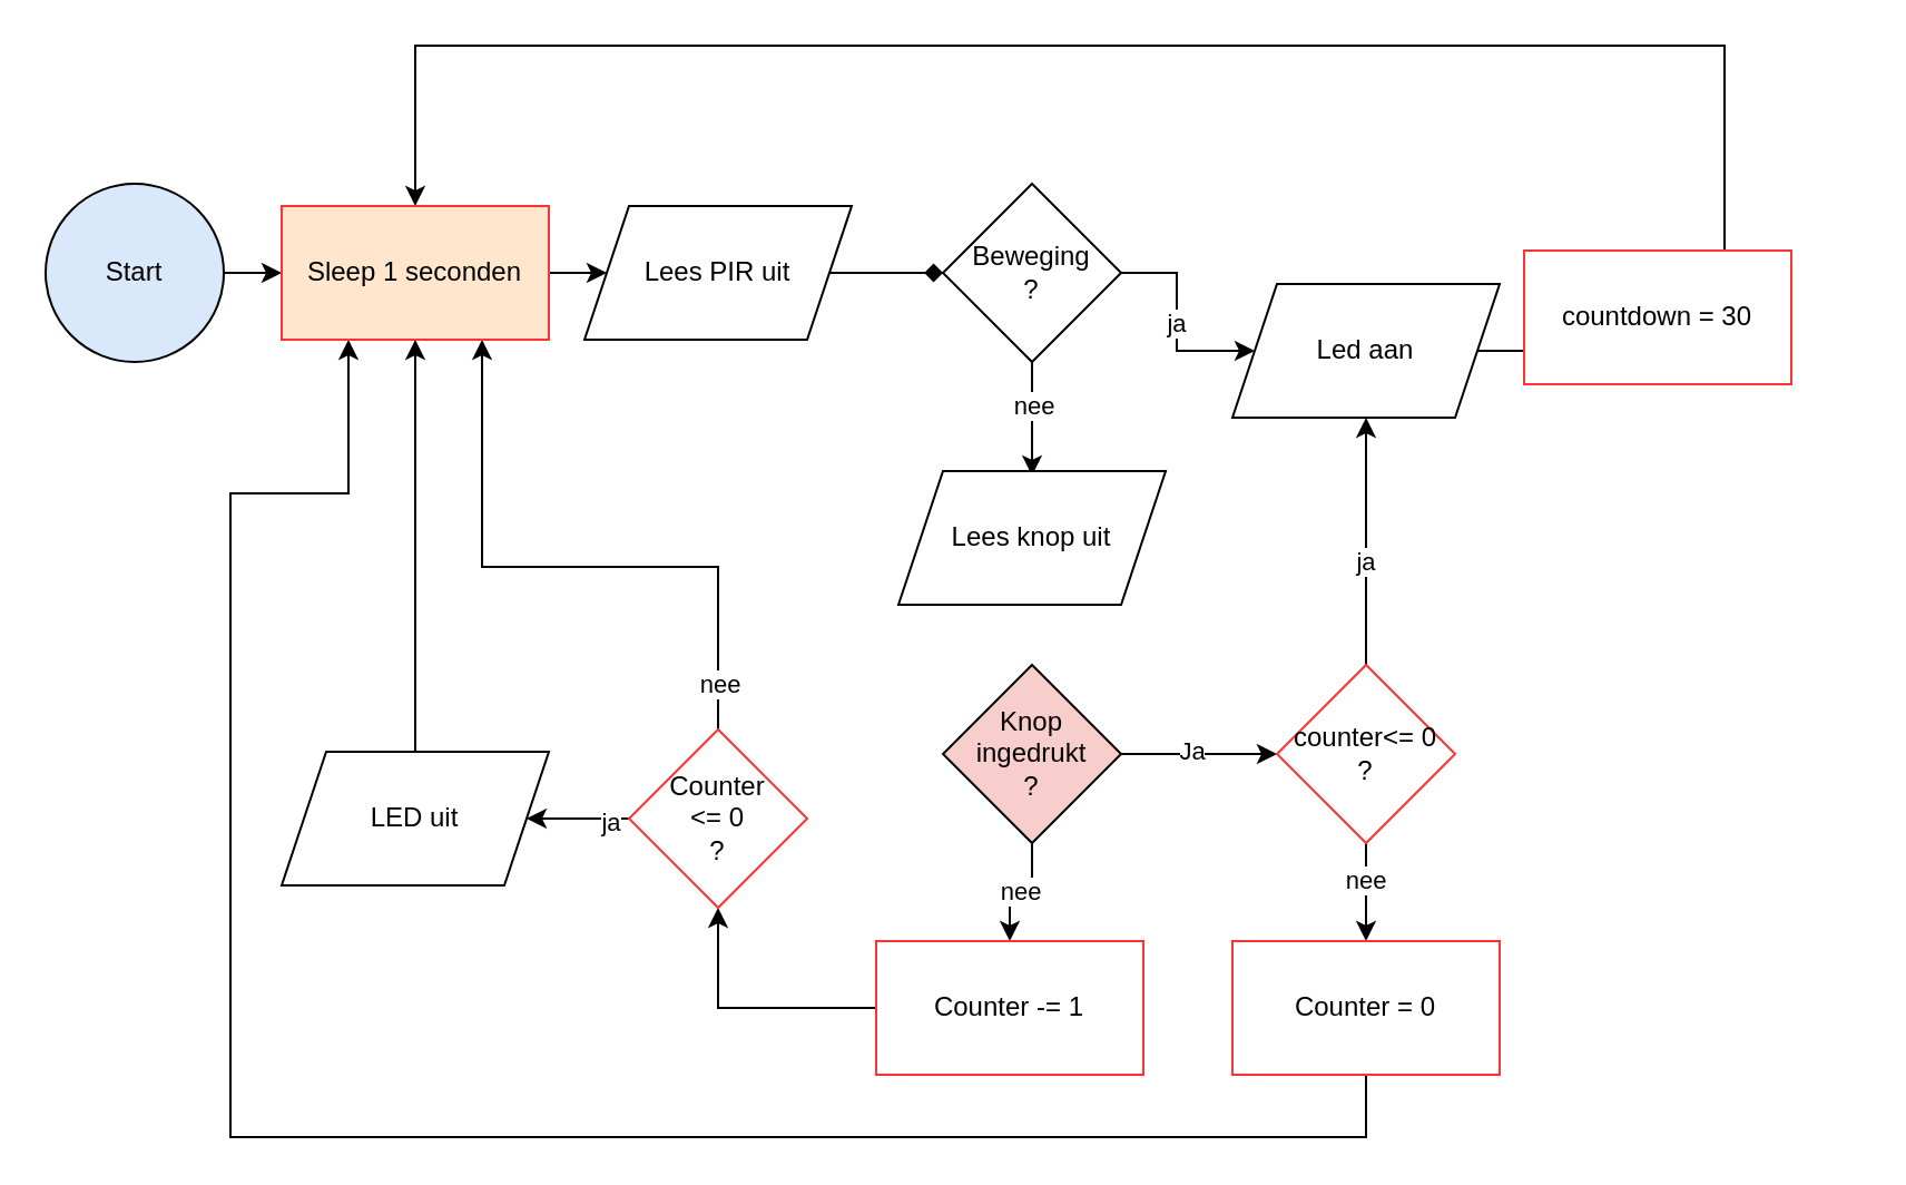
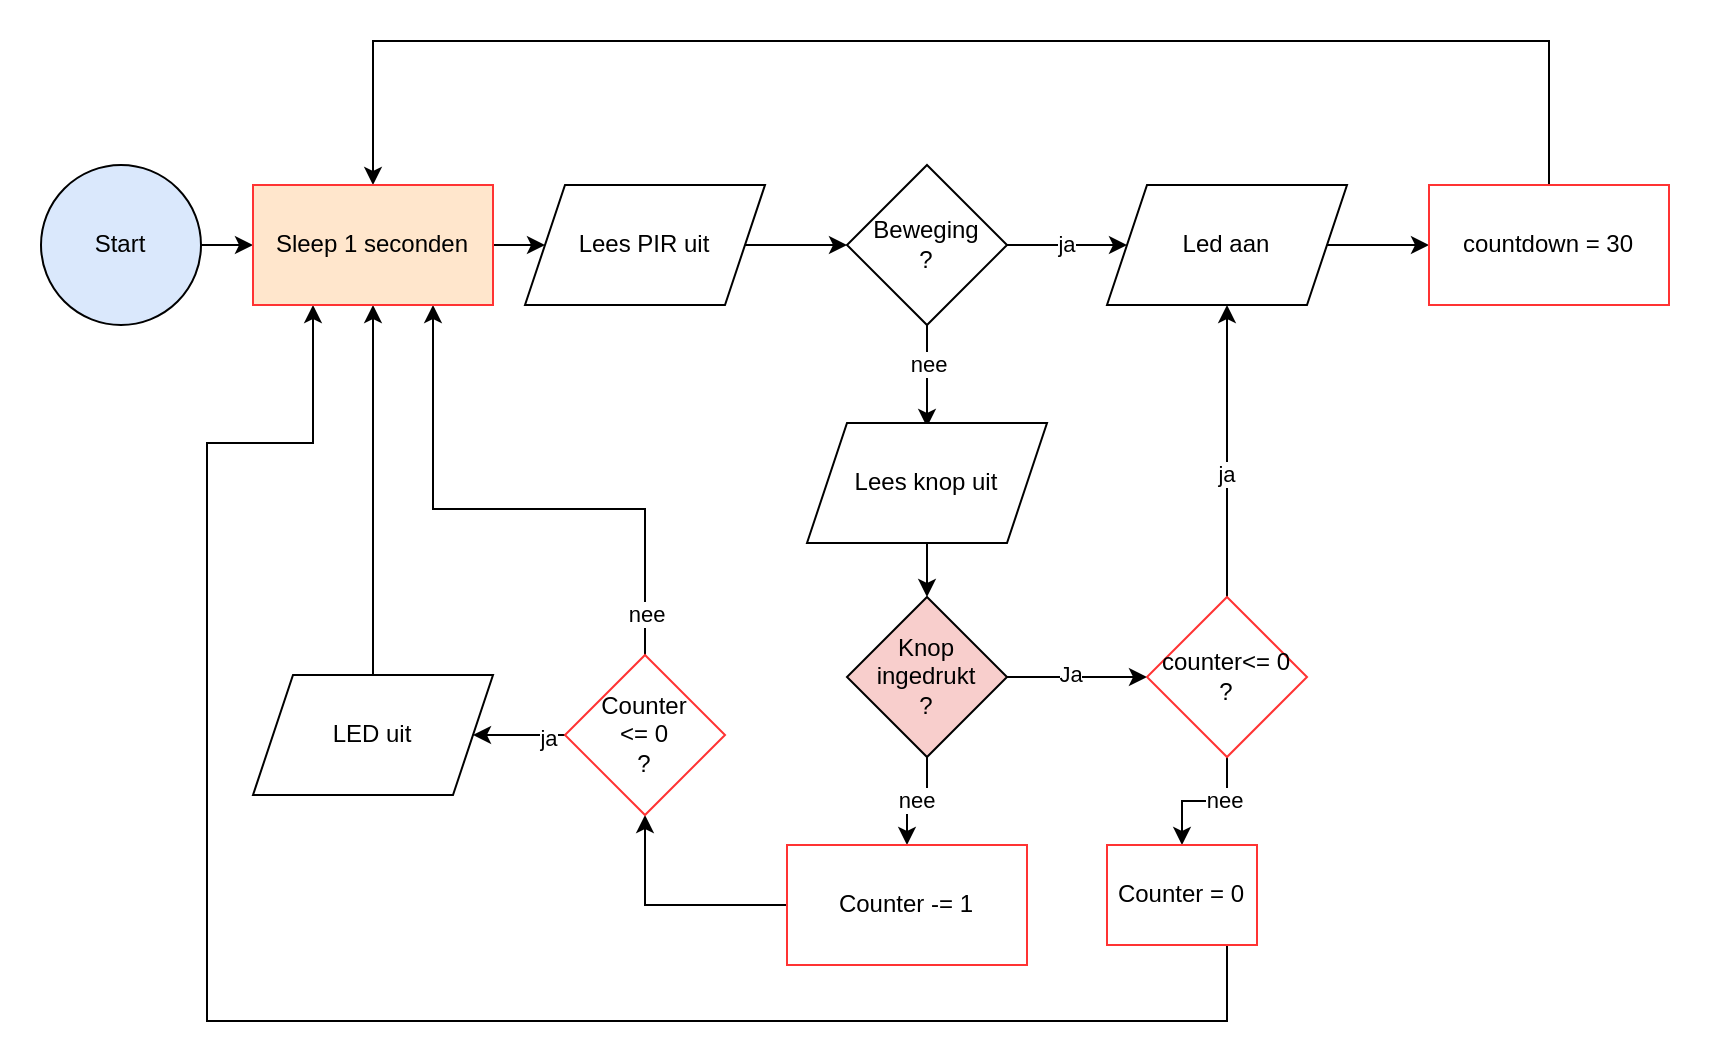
  <mxCell id="0" />
  <mxCell id="1" parent="0" />
  <mxCell id="2" value="" style="edgeStyle=orthogonalEdgeStyle;rounded=0;orthogonalLoop=1;jettySize=auto;html=1;" parent="1" source="3" target="37" edge="1"><mxGeometry relative="1" as="geometry" /></mxCell>
  <mxCell id="3" value="Start" style="ellipse;whiteSpace=wrap;html=1;aspect=fixed;fillColor=#dae8fc;" parent="1" vertex="1"><mxGeometry x="20" y="82" width="80" height="80" as="geometry" /></mxCell>
- <mxCell id="4" value="" style="edgeStyle=orthogonalEdgeStyle;rounded=0;orthogonalLoop=1;jettySize=auto;html=1;endArrow=diamond;" parent="1" source="5" target="9" edge="1"><mxGeometry relative="1" as="geometry" /></mxCell>
+ <mxCell id="4" value="" style="edgeStyle=orthogonalEdgeStyle;rounded=0;orthogonalLoop=1;jettySize=auto;html=1;" parent="1" source="5" target="9" edge="1"><mxGeometry relative="1" as="geometry" /></mxCell>
  <mxCell id="5" value="Lees PIR uit" style="shape=parallelogram;perimeter=parallelogramPerimeter;whiteSpace=wrap;html=1;fixedSize=1;" parent="1" vertex="1"><mxGeometry x="262" y="92" width="120" height="60" as="geometry" /></mxCell>
  <mxCell id="6" value="" style="edgeStyle=orthogonalEdgeStyle;rounded=0;orthogonalLoop=1;jettySize=auto;html=1;" parent="1" source="9" edge="1"><mxGeometry relative="1" as="geometry"><mxPoint x="463" y="213" as="targetPoint" /></mxGeometry></mxCell>
  <mxCell id="7" value="nee" style="edgeLabel;html=1;align=center;verticalAlign=middle;resizable=0;points=[];" parent="6" vertex="1" connectable="0"><mxGeometry x="-0.275" relative="1" as="geometry"><mxPoint as="offset" /></mxGeometry></mxCell>
  <mxCell id="8" value="ja" style="edgeStyle=orthogonalEdgeStyle;rounded=0;orthogonalLoop=1;jettySize=auto;html=1;" parent="1" source="9" target="11" edge="1"><mxGeometry relative="1" as="geometry" /></mxCell>
  <mxCell id="9" value="Beweging&lt;br&gt;?" style="rhombus;whiteSpace=wrap;html=1;" parent="1" vertex="1"><mxGeometry x="423" y="82" width="80" height="80" as="geometry" /></mxCell>
  <mxCell id="10" value="" style="edgeStyle=orthogonalEdgeStyle;rounded=0;orthogonalLoop=1;jettySize=auto;html=1;" parent="1" source="11" target="13" edge="1"><mxGeometry relative="1" as="geometry" /></mxCell>
- <mxCell id="11" value="Led aan" style="shape=parallelogram;perimeter=parallelogramPerimeter;whiteSpace=wrap;html=1;fixedSize=1;" parent="1" vertex="1"><mxGeometry x="553" y="127" width="120" height="60" as="geometry" /></mxCell>
+ <mxCell id="11" value="Led aan" style="shape=parallelogram;perimeter=parallelogramPerimeter;whiteSpace=wrap;html=1;fixedSize=1;" parent="1" vertex="1"><mxGeometry x="553" y="92" width="120" height="60" as="geometry" /></mxCell>
  <mxCell id="12" style="edgeStyle=orthogonalEdgeStyle;rounded=0;orthogonalLoop=1;jettySize=auto;html=1;entryX=0.5;entryY=0;entryDx=0;entryDy=0;" parent="1" source="13" target="37" edge="1"><mxGeometry relative="1" as="geometry"><Array as="points"><mxPoint x="774" y="20" /><mxPoint x="186" y="20" /></Array></mxGeometry></mxCell>
- <mxCell id="13" value="countdown = 30" style="rounded=0;whiteSpace=wrap;html=1;strokeColor=#FF3333;" parent="1" vertex="1"><mxGeometry x="684" y="112" width="120" height="60" as="geometry" /></mxCell>
+ <mxCell id="13" value="countdown = 30" style="rounded=0;whiteSpace=wrap;html=1;strokeColor=#FF3333;" parent="1" vertex="1"><mxGeometry x="714" y="92" width="120" height="60" as="geometry" /></mxCell>
+ <mxCell id="14" value="" style="edgeStyle=orthogonalEdgeStyle;rounded=0;orthogonalLoop=1;jettySize=auto;html=1;" parent="1" source="15" target="19" edge="1"><mxGeometry relative="1" as="geometry" /></mxCell>
  <mxCell id="15" value="Lees knop uit" style="shape=parallelogram;perimeter=parallelogramPerimeter;whiteSpace=wrap;html=1;fixedSize=1;" parent="1" vertex="1"><mxGeometry x="403" y="211" width="120" height="60" as="geometry" /></mxCell>
  <mxCell id="16" value="" style="edgeStyle=orthogonalEdgeStyle;rounded=0;orthogonalLoop=1;jettySize=auto;html=1;" parent="1" source="19" target="24" edge="1"><mxGeometry relative="1" as="geometry" /></mxCell>
  <mxCell id="17" value="Ja" style="edgeLabel;html=1;align=center;verticalAlign=middle;resizable=0;points=[];" parent="16" vertex="1" connectable="0"><mxGeometry x="-0.116" y="2" relative="1" as="geometry"><mxPoint as="offset" /></mxGeometry></mxCell>
  <mxCell id="18" value="nee" style="edgeStyle=orthogonalEdgeStyle;rounded=0;orthogonalLoop=1;jettySize=auto;html=1;" parent="1" source="19" target="28" edge="1"><mxGeometry relative="1" as="geometry" /></mxCell>
  <mxCell id="19" value="Knop ingedrukt&lt;br&gt;?" style="rhombus;whiteSpace=wrap;html=1;fillColor=#f8cecc;" parent="1" vertex="1"><mxGeometry x="423" y="298" width="80" height="80" as="geometry" /></mxCell>
  <mxCell id="20" style="edgeStyle=orthogonalEdgeStyle;rounded=0;orthogonalLoop=1;jettySize=auto;html=1;" parent="1" source="24" target="11" edge="1"><mxGeometry relative="1" as="geometry" /></mxCell>
  <mxCell id="21" value="ja" style="edgeLabel;html=1;align=center;verticalAlign=middle;resizable=0;points=[];" parent="20" vertex="1" connectable="0"><mxGeometry x="-0.147" y="1" relative="1" as="geometry"><mxPoint as="offset" /></mxGeometry></mxCell>
  <mxCell id="22" value="" style="edgeStyle=orthogonalEdgeStyle;rounded=0;orthogonalLoop=1;jettySize=auto;html=1;" parent="1" source="24" target="26" edge="1"><mxGeometry relative="1" as="geometry" /></mxCell>
  <mxCell id="23" value="nee" style="edgeLabel;html=1;align=center;verticalAlign=middle;resizable=0;points=[];" parent="22" vertex="1" connectable="0"><mxGeometry x="-0.278" y="-1" relative="1" as="geometry"><mxPoint as="offset" /></mxGeometry></mxCell>
  <mxCell id="24" value="counter&amp;lt;= 0&lt;br&gt;?" style="rhombus;whiteSpace=wrap;html=1;strokeColor=#FF3333;" parent="1" vertex="1"><mxGeometry x="573" y="298" width="80" height="80" as="geometry" /></mxCell>
  <mxCell id="25" style="edgeStyle=orthogonalEdgeStyle;rounded=0;orthogonalLoop=1;jettySize=auto;html=1;entryX=0.25;entryY=1;entryDx=0;entryDy=0;" parent="1" source="26" target="37" edge="1"><mxGeometry relative="1" as="geometry"><Array as="points"><mxPoint x="613" y="510" /><mxPoint x="103" y="510" /><mxPoint x="103" y="221" /><mxPoint x="156" y="221" /></Array></mxGeometry></mxCell>
- <mxCell id="26" value="Counter = 0" style="rounded=0;whiteSpace=wrap;html=1;strokeColor=#FF3333;" parent="1" vertex="1"><mxGeometry x="553" y="422" width="120" height="60" as="geometry" /></mxCell>
+ <mxCell id="26" value="Counter = 0" style="rounded=0;whiteSpace=wrap;html=1;strokeColor=#FF3333;" parent="1" vertex="1"><mxGeometry x="553" y="422" width="75" height="50" as="geometry" /></mxCell>
  <mxCell id="27" style="edgeStyle=orthogonalEdgeStyle;rounded=0;orthogonalLoop=1;jettySize=auto;html=1;entryX=0.5;entryY=1;entryDx=0;entryDy=0;" parent="1" source="28" target="33" edge="1"><mxGeometry relative="1" as="geometry" /></mxCell>
  <mxCell id="28" value="Counter -= 1" style="whiteSpace=wrap;html=1;strokeColor=#FF3333;" parent="1" vertex="1"><mxGeometry x="393" y="422" width="120" height="60" as="geometry" /></mxCell>
  <mxCell id="29" style="edgeStyle=orthogonalEdgeStyle;rounded=0;orthogonalLoop=1;jettySize=auto;html=1;entryX=0.75;entryY=1;entryDx=0;entryDy=0;" parent="1" source="33" target="37" edge="1"><mxGeometry relative="1" as="geometry"><Array as="points"><mxPoint x="322" y="254" /><mxPoint x="216" y="254" /></Array></mxGeometry></mxCell>
  <mxCell id="30" value="nee" style="edgeLabel;html=1;align=center;verticalAlign=middle;resizable=0;points=[];" parent="29" vertex="1" connectable="0"><mxGeometry x="-0.355" relative="1" as="geometry"><mxPoint x="18" y="52" as="offset" /></mxGeometry></mxCell>
  <mxCell id="31" style="edgeStyle=orthogonalEdgeStyle;rounded=0;orthogonalLoop=1;jettySize=auto;html=1;" parent="1" source="33" target="35" edge="1"><mxGeometry relative="1" as="geometry" /></mxCell>
  <mxCell id="32" value="ja" style="edgeLabel;html=1;align=center;verticalAlign=middle;resizable=0;points=[];" parent="31" vertex="1" connectable="0"><mxGeometry x="-0.669" y="1" relative="1" as="geometry"><mxPoint as="offset" /></mxGeometry></mxCell>
  <mxCell id="33" value="Counter &lt;br&gt;&amp;lt;= 0&lt;br&gt;?" style="rhombus;whiteSpace=wrap;html=1;strokeColor=#FF3333;" parent="1" vertex="1"><mxGeometry x="282" y="327" width="80" height="80" as="geometry" /></mxCell>
  <mxCell id="34" style="edgeStyle=orthogonalEdgeStyle;rounded=0;orthogonalLoop=1;jettySize=auto;html=1;entryX=0.5;entryY=1;entryDx=0;entryDy=0;" parent="1" source="35" target="37" edge="1"><mxGeometry relative="1" as="geometry" /></mxCell>
  <mxCell id="35" value="LED uit" style="shape=parallelogram;perimeter=parallelogramPerimeter;whiteSpace=wrap;html=1;fixedSize=1;" parent="1" vertex="1"><mxGeometry x="126" y="337" width="120" height="60" as="geometry" /></mxCell>
  <mxCell id="36" value="" style="edgeStyle=orthogonalEdgeStyle;rounded=0;orthogonalLoop=1;jettySize=auto;html=1;" parent="1" source="37" target="5" edge="1"><mxGeometry relative="1" as="geometry" /></mxCell>
  <mxCell id="37" value="Sleep 1 seconden" style="rounded=0;whiteSpace=wrap;html=1;strokeColor=#FF3333;fillColor=#ffe6cc;" parent="1" vertex="1"><mxGeometry x="126" y="92" width="120" height="60" as="geometry" /></mxCell>
